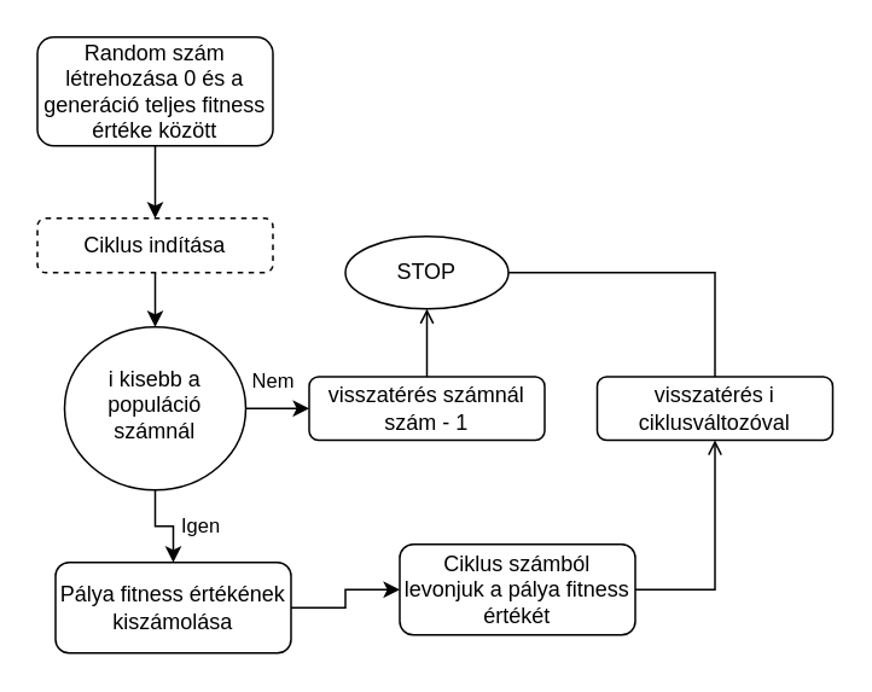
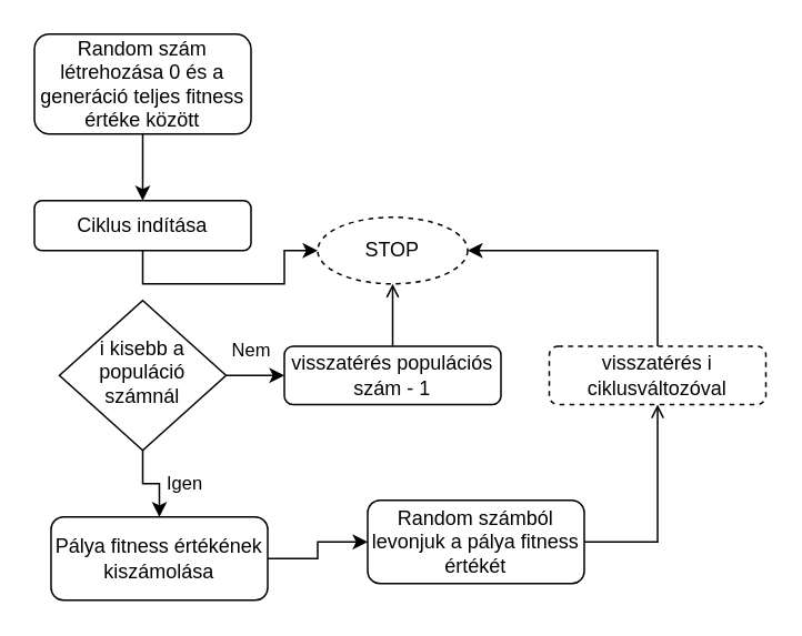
  <mxCell id="0" />
  <mxCell id="1" parent="0" />
  <mxCell id="2" value="" style="edgeStyle=orthogonalEdgeStyle;rounded=0;orthogonalLoop=1;jettySize=auto;html=1;" parent="1" source="3" target="8" edge="1"><mxGeometry relative="1" as="geometry" /></mxCell>
  <mxCell id="3" value="Random szám létrehozása 0 és a generáció teljes fitness értéke között" style="rounded=1;whiteSpace=wrap;html=1;fontSize=12;glass=0;strokeWidth=1;shadow=0;" parent="1" vertex="1"><mxGeometry x="20" width="130" height="60" as="geometry" y="20" /></mxCell>
  <mxCell id="4" value="Nem" style="edgeStyle=orthogonalEdgeStyle;rounded=0;orthogonalLoop=1;jettySize=auto;html=1;exitX=1;exitY=0.5;exitDx=0;exitDy=0;" parent="1" source="6" target="11" edge="1"><mxGeometry x="-0.332" y="15" relative="1" as="geometry"><mxPoint as="offset" /></mxGeometry></mxCell>
  <mxCell id="5" value="Igen" style="edgeStyle=orthogonalEdgeStyle;rounded=0;orthogonalLoop=1;jettySize=auto;html=1;exitX=0.5;exitY=1;exitDx=0;exitDy=0;" parent="1" source="6" target="13" edge="1"><mxGeometry x="0.2" y="15" relative="1" as="geometry"><mxPoint as="offset" /></mxGeometry></mxCell>
- <mxCell id="6" value="i kisebb a populáció számnál" style="ellipse;whiteSpace=wrap;html=1;shadow=0;fontFamily=Helvetica;fontSize=12;align=center;strokeWidth=1;spacing=6;spacingTop=-4;" parent="1" vertex="1"><mxGeometry x="35" y="180" width="100" height="90" as="geometry" /></mxCell>
- <mxCell id="7" style="edgeStyle=orthogonalEdgeStyle;rounded=0;orthogonalLoop=1;jettySize=auto;html=1;exitX=0.5;exitY=1;exitDx=0;exitDy=0;entryX=0.5;entryY=0;entryDx=0;entryDy=0;" parent="1" source="8" target="6" edge="1"><mxGeometry relative="1" as="geometry" /></mxCell>
- <mxCell id="8" value="Ciklus indítása" style="rounded=1;whiteSpace=wrap;html=1;fontSize=12;glass=0;strokeWidth=1;shadow=0;dashed=1;" parent="1" vertex="1"><mxGeometry x="20" y="120" width="130" height="30" as="geometry" /></mxCell>
- <mxCell id="9" value="STOP" style="ellipse;whiteSpace=wrap;html=1;" parent="1" vertex="1"><mxGeometry x="190" y="130" width="90" height="40" as="geometry" /></mxCell>
+ <mxCell id="6" value="i kisebb a populáció számnál" style="rhombus;whiteSpace=wrap;html=1;shadow=0;fontFamily=Helvetica;fontSize=12;align=center;strokeWidth=1;spacing=6;spacingTop=-4;" parent="1" vertex="1"><mxGeometry x="35" y="180" width="100" height="90" as="geometry" /></mxCell>
+ <mxCell id="7" style="edgeStyle=orthogonalEdgeStyle;rounded=0;orthogonalLoop=1;jettySize=auto;html=1;exitX=0.5;exitY=1;exitDx=0;exitDy=0;" parent="1" source="8" target="9" edge="1"><mxGeometry relative="1" as="geometry" /></mxCell>
+ <mxCell id="8" value="Ciklus indítása" style="rounded=1;whiteSpace=wrap;html=1;fontSize=12;glass=0;strokeWidth=1;shadow=0;" parent="1" vertex="1"><mxGeometry x="20" y="120" width="130" height="30" as="geometry" /></mxCell>
+ <mxCell id="9" value="STOP" style="ellipse;whiteSpace=wrap;html=1;dashed=1;" parent="1" vertex="1"><mxGeometry x="190" y="130" width="90" height="40" as="geometry" /></mxCell>
  <mxCell id="10" style="edgeStyle=orthogonalEdgeStyle;rounded=0;orthogonalLoop=1;jettySize=auto;html=1;exitX=0.5;exitY=0;exitDx=0;exitDy=0;entryX=0.5;entryY=1;entryDx=0;entryDy=0;endArrow=open;" parent="1" source="11" target="9" edge="1"><mxGeometry relative="1" as="geometry" /></mxCell>
- <mxCell id="11" value="visszatérés számnál szám - 1" style="rounded=1;whiteSpace=wrap;html=1;fontSize=12;glass=0;strokeWidth=1;shadow=0;" parent="1" vertex="1"><mxGeometry x="170" y="207.5" width="130" height="35" as="geometry" /></mxCell>
+ <mxCell id="11" value="visszatérés populációs szám - 1" style="rounded=1;whiteSpace=wrap;html=1;fontSize=12;glass=0;strokeWidth=1;shadow=0;" parent="1" vertex="1"><mxGeometry x="170" y="207.5" width="130" height="35" as="geometry" /></mxCell>
  <mxCell id="12" value="" style="edgeStyle=orthogonalEdgeStyle;rounded=0;orthogonalLoop=1;jettySize=auto;html=1;" edge="1" parent="1" source="13" target="15"><mxGeometry relative="1" as="geometry" /></mxCell>
  <mxCell id="13" value="Pálya fitness értékének kiszámolása" style="rounded=1;whiteSpace=wrap;html=1;fontSize=12;glass=0;strokeWidth=1;shadow=0;" parent="1" vertex="1"><mxGeometry x="30" y="310" width="130" height="50" as="geometry" /></mxCell>
  <mxCell id="14" style="edgeStyle=orthogonalEdgeStyle;rounded=0;orthogonalLoop=1;jettySize=auto;html=1;exitX=1;exitY=0.5;exitDx=0;exitDy=0;entryX=0.5;entryY=1;entryDx=0;entryDy=0;endArrow=open;" edge="1" parent="1" source="15" target="17"><mxGeometry relative="1" as="geometry" /></mxCell>
- <mxCell id="15" value="Ciklus számból levonjuk a pálya fitness értékét" style="rounded=1;whiteSpace=wrap;html=1;fontSize=12;glass=0;strokeWidth=1;shadow=0;" parent="1" vertex="1"><mxGeometry x="220" y="300" width="130" height="50" as="geometry" /></mxCell>
- <mxCell id="16" style="edgeStyle=orthogonalEdgeStyle;rounded=0;orthogonalLoop=1;jettySize=auto;html=1;exitX=0.5;exitY=0;exitDx=0;exitDy=0;entryX=1;entryY=0.5;entryDx=0;entryDy=0;endArrow=none;" parent="1" source="17" target="9" edge="1"><mxGeometry relative="1" as="geometry" /></mxCell>
- <mxCell id="17" value="visszatérés i ciklusváltozóval" style="rounded=1;whiteSpace=wrap;html=1;fontSize=12;glass=0;strokeWidth=1;shadow=0;" parent="1" vertex="1"><mxGeometry x="329" y="207.5" width="130" height="35" as="geometry" /></mxCell>
+ <mxCell id="15" value="Random számból levonjuk a pálya fitness értékét" style="rounded=1;whiteSpace=wrap;html=1;fontSize=12;glass=0;strokeWidth=1;shadow=0;" parent="1" vertex="1"><mxGeometry x="220" y="300" width="130" height="50" as="geometry" /></mxCell>
+ <mxCell id="16" style="edgeStyle=orthogonalEdgeStyle;rounded=0;orthogonalLoop=1;jettySize=auto;html=1;exitX=0.5;exitY=0;exitDx=0;exitDy=0;entryX=1;entryY=0.5;entryDx=0;entryDy=0;" parent="1" source="17" target="9" edge="1"><mxGeometry relative="1" as="geometry" /></mxCell>
+ <mxCell id="17" value="visszatérés i ciklusváltozóval" style="rounded=1;whiteSpace=wrap;html=1;fontSize=12;glass=0;strokeWidth=1;shadow=0;dashed=1;" parent="1" vertex="1"><mxGeometry x="329" y="207.5" width="130" height="35" as="geometry" /></mxCell>
